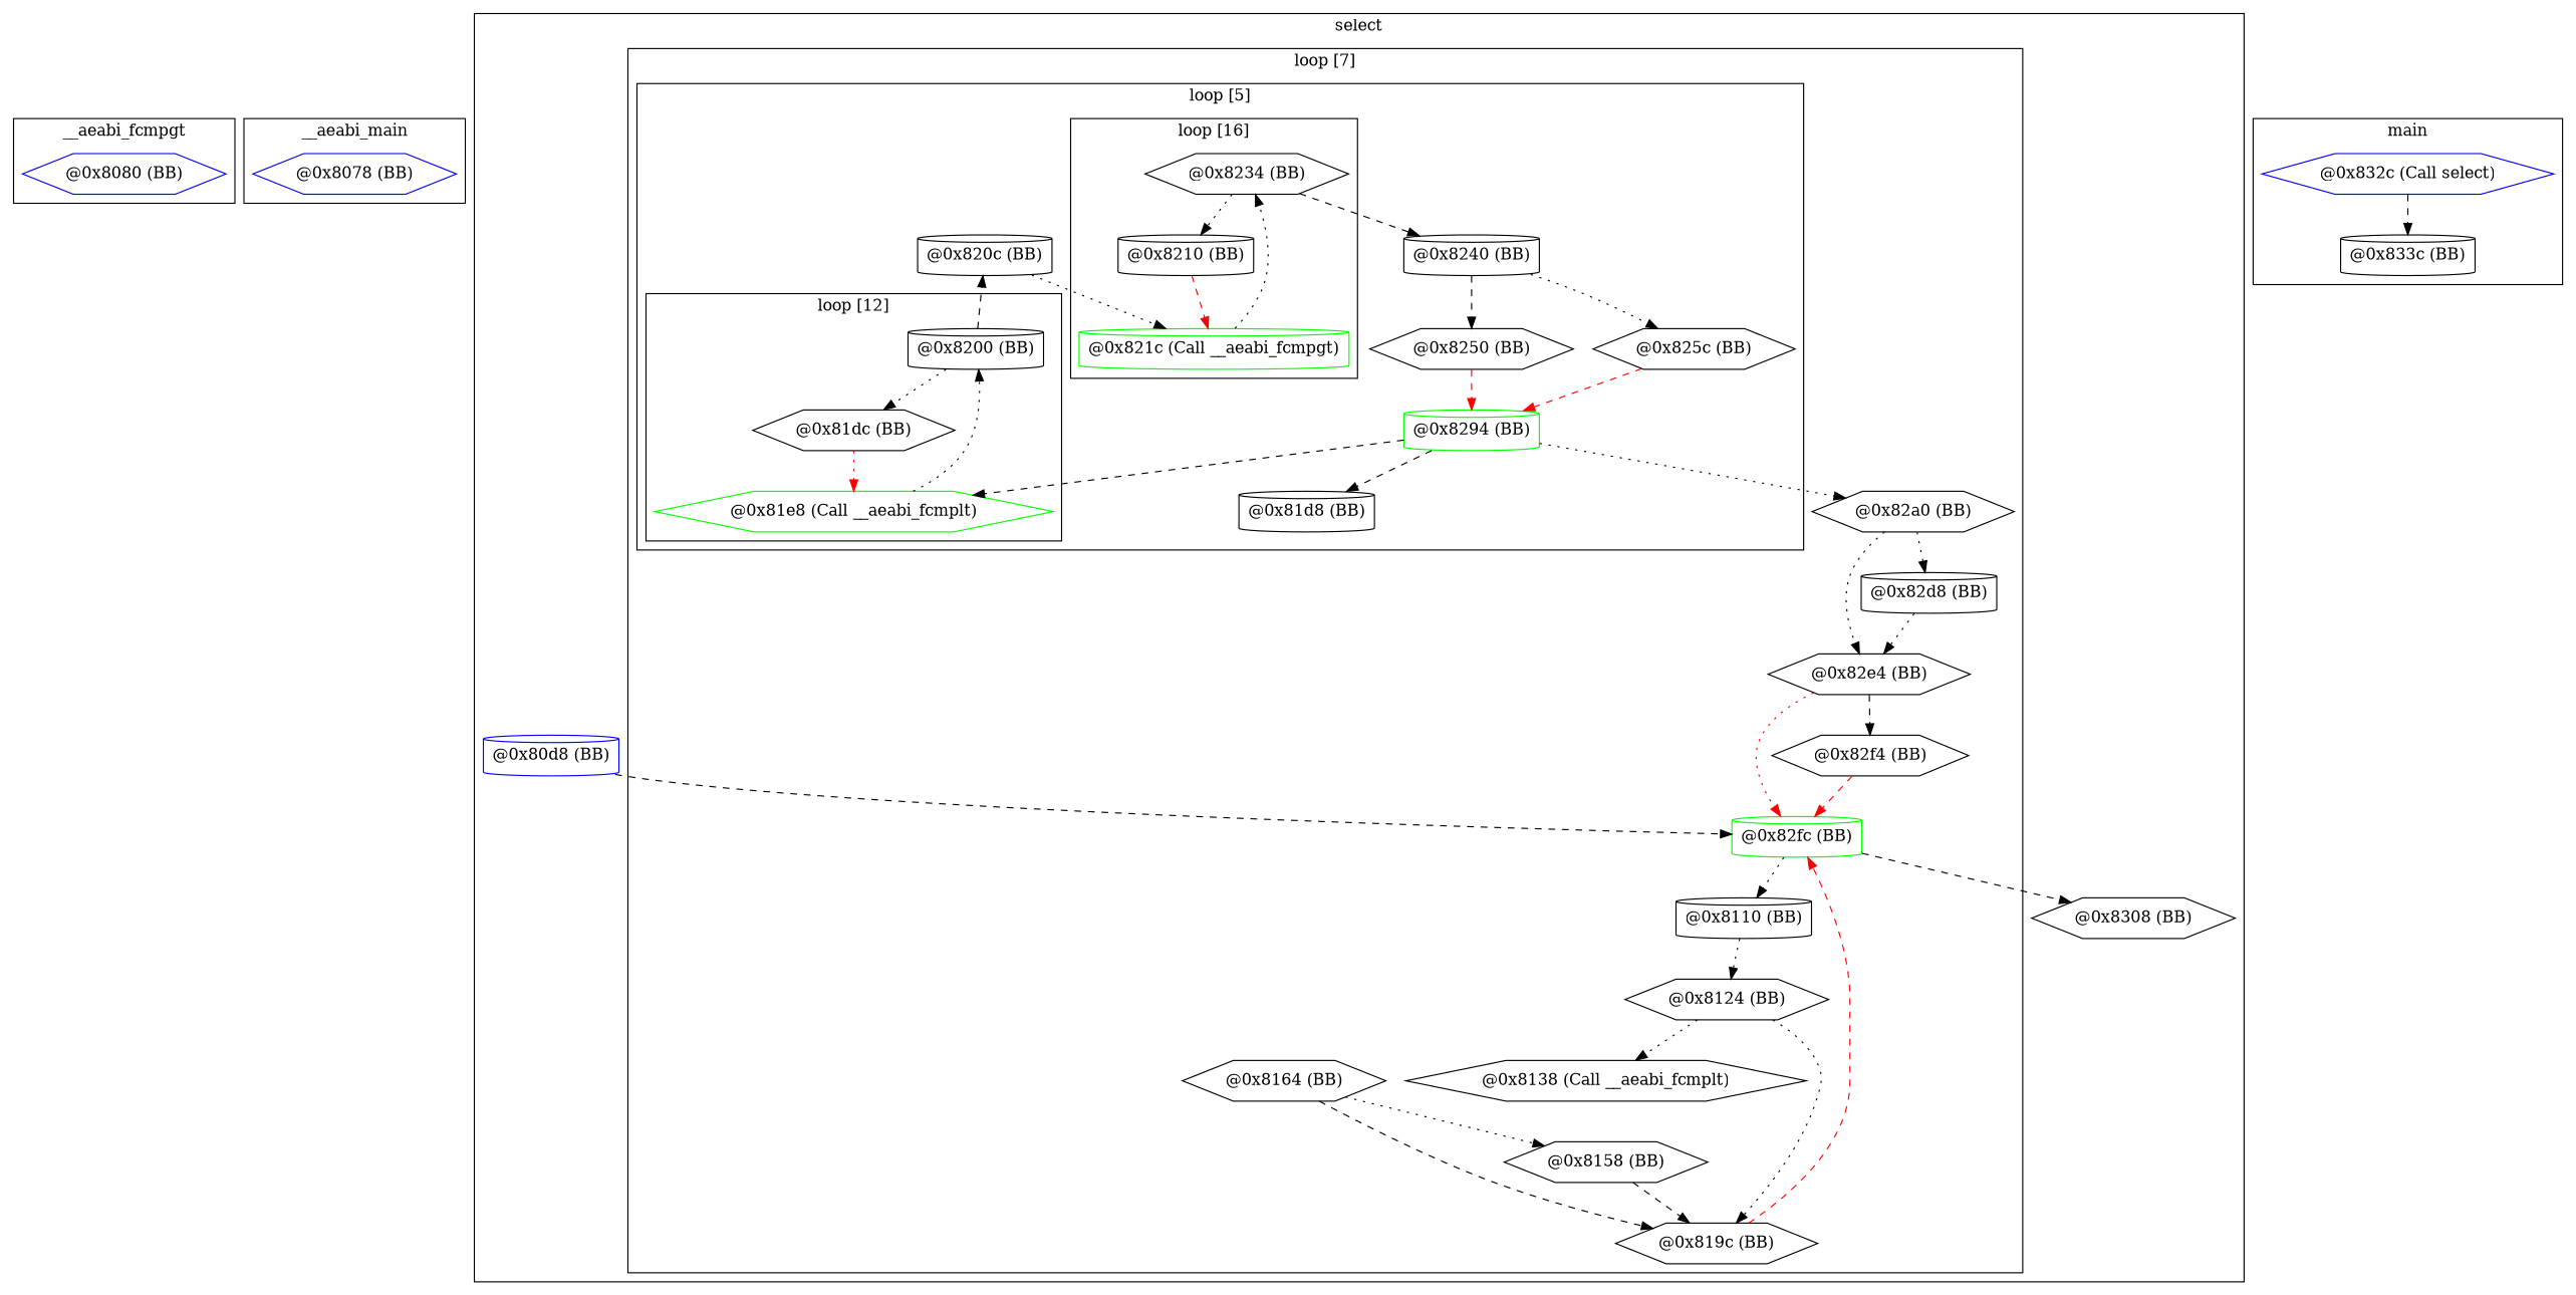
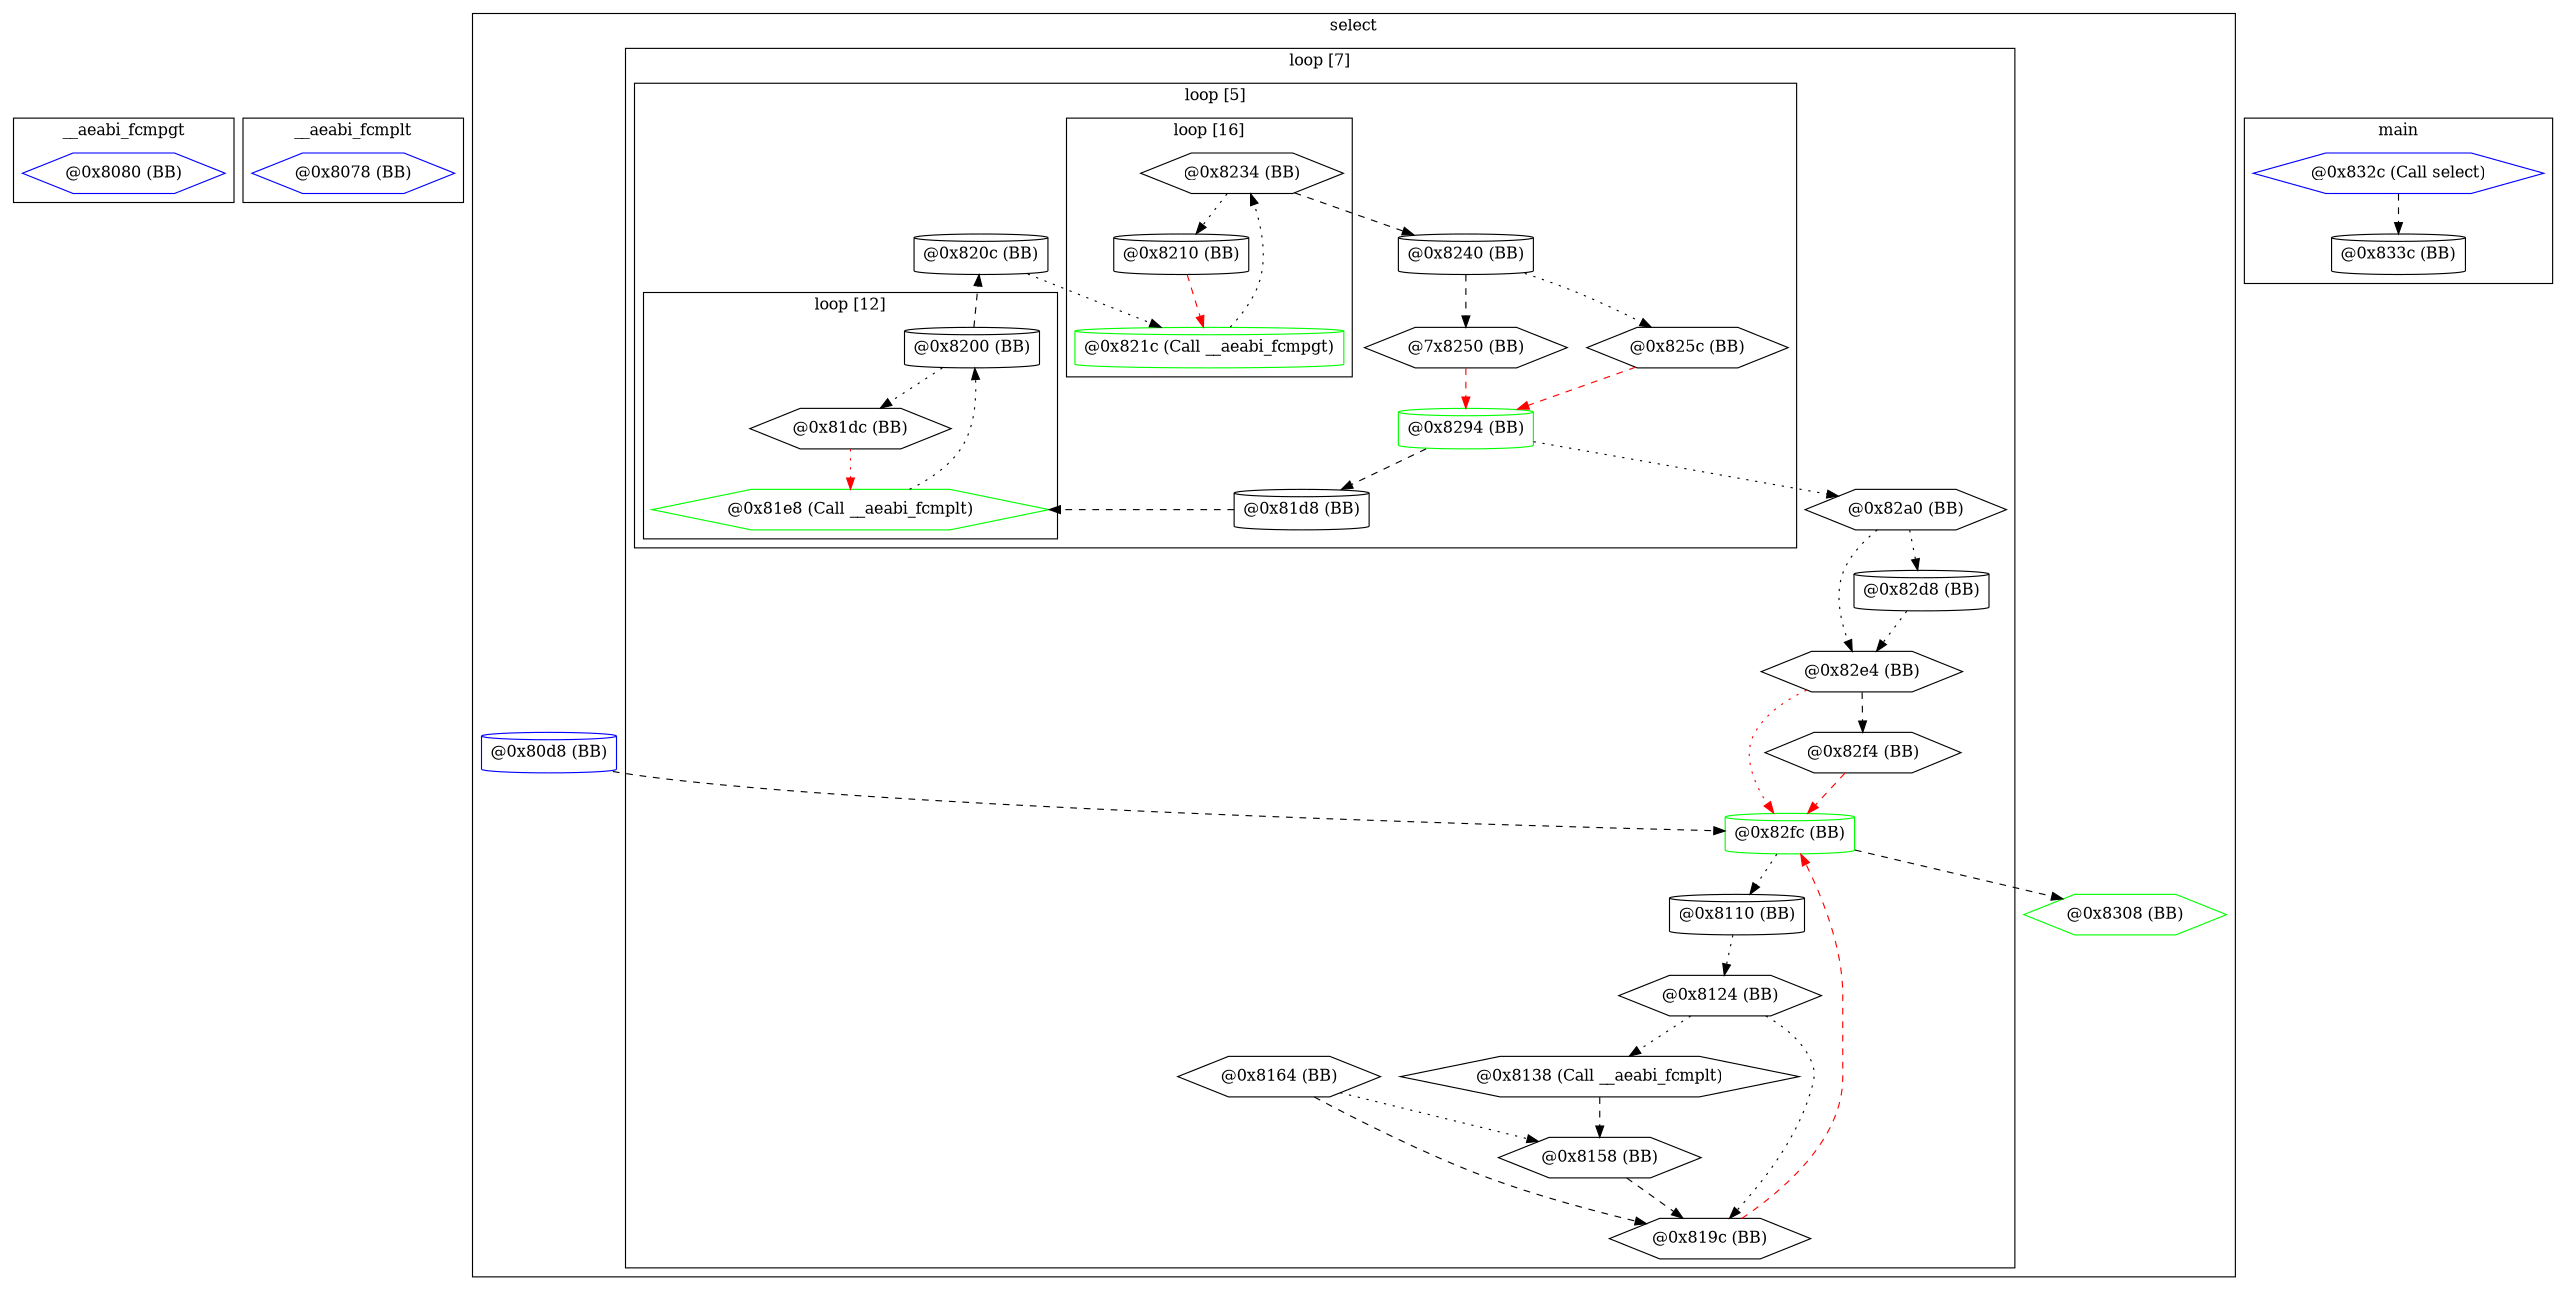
  digraph {
    node [shape=hexagon]
    edge [style=dotted]
    n1 [color=blue label="@0x8080 (BB)"]
    n2 [color=blue label="@0x8078 (BB)"]
    n3 [label="@0x8200 (BB)" shape=cylinder]
    n4 [color=green label="@0x81e8 (Call __aeabi_fcmplt)"]
    n5 [label="@0x81dc (BB)"]
    n6 [label="@0x8234 (BB)"]
    n7 [color=green label="@0x821c (Call __aeabi_fcmpgt)" shape=cylinder]
    n8 [label="@0x8210 (BB)" shape=cylinder]
    n9 [color=green label="@0x8294 (BB)" shape=cylinder]
-   n10 [label="@0x8250 (BB)"]
+   n10 [label="@7x8250 (BB)"]
    n11 [label="@0x8240 (BB)" shape=cylinder]
    n12 [label="@0x820c (BB)" shape=cylinder]
    n13 [label="@0x81d8 (BB)" shape=cylinder]
    n14 [label="@0x825c (BB)"]
    n15 [color=green label="@0x82fc (BB)" shape=cylinder]
    n16 [label="@0x819c (BB)"]
    n17 [label="@0x8124 (BB)"]
    n18 [label="@0x8110 (BB)" shape=cylinder]
    n19 [label="@0x8158 (BB)"]
    n20 [label="@0x8138 (Call __aeabi_fcmplt)"]
    n21 [label="@0x8164 (BB)"]
    n22 [label="@0x82e4 (BB)"]
    n23 [label="@0x82a0 (BB)"]
    n24 [label="@0x82d8 (BB)" shape=cylinder]
    n25 [label="@0x82f4 (BB)"]
    n26 [color=blue label="@0x80d8 (BB)" shape=cylinder]
-   n27 [label="@0x8308 (BB)"]
+   n27 [label="@0x8308 (BB)" color=green]
    n28 [color=blue label="@0x832c (Call select)"]
    n29 [label="@0x833c (BB)" shape=cylinder]
    subgraph cluster_1 {
      label=__aeabi_fcmpgt
      n1
    }
    subgraph cluster_2 {
-     label=__aeabi_main
+     label=__aeabi_fcmplt
      n2
    }
    subgraph cluster_3 {
      label=select
      n26
      n27
      subgraph cluster_4 {
        label="loop [7]"
        n15
        n16
        n17
        n18
        n19
        n20
        n21
        n22
        n23
        n24
        n25
        subgraph cluster_5 {
          label="loop [5]"
          n9
          n10
          n11
          n12
          n13
          n14
          subgraph cluster_6 {
            label="loop [12]"
            n3
            n4
            n5
          }
          subgraph cluster_7 {
            label="loop [16]"
            n6
            n7
            n8
          }
        }
      }
    }
    subgraph cluster_8 {
      label=main
      n28
      n29
    }
    n3 -> n5
    n3 -> n12 [style=dashed]
    n4 -> n3
    n5 -> n4 [color=red]
    n6 -> n8
    n6 -> n11 [style=dashed]
    n7 -> n6
    n8 -> n7 [color=red style=dashed]
    n9 -> n13 [style=dashed]
    n9 -> n23
    n10 -> n9 [color=red style=dashed]
    n11 -> n10 [style=dashed]
    n11 -> n14
    n12 -> n7
-   n9 -> n4 [style=dashed]
+   n13 -> n4 [style=dashed]
    n14 -> n9 [color=red style=dashed]
    n15 -> n18
    n15 -> n27 [style=dashed]
    n16 -> n15 [color=red style=dashed]
    n17 -> n16
    n17 -> n20
    n18 -> n17
    n19 -> n16 [style=dashed]
+   n20 -> n19 [style=dashed]
    n21 -> n16 [style=dashed]
    n21 -> n19
    n22 -> n15 [color=red]
    n22 -> n25 [style=dashed]
    n23 -> n22
    n23 -> n24
    n24 -> n22
    n25 -> n15 [color=red style=dashed]
    n26 -> n15 [style=dashed]
    n28 -> n29 [style=dashed]
  }
